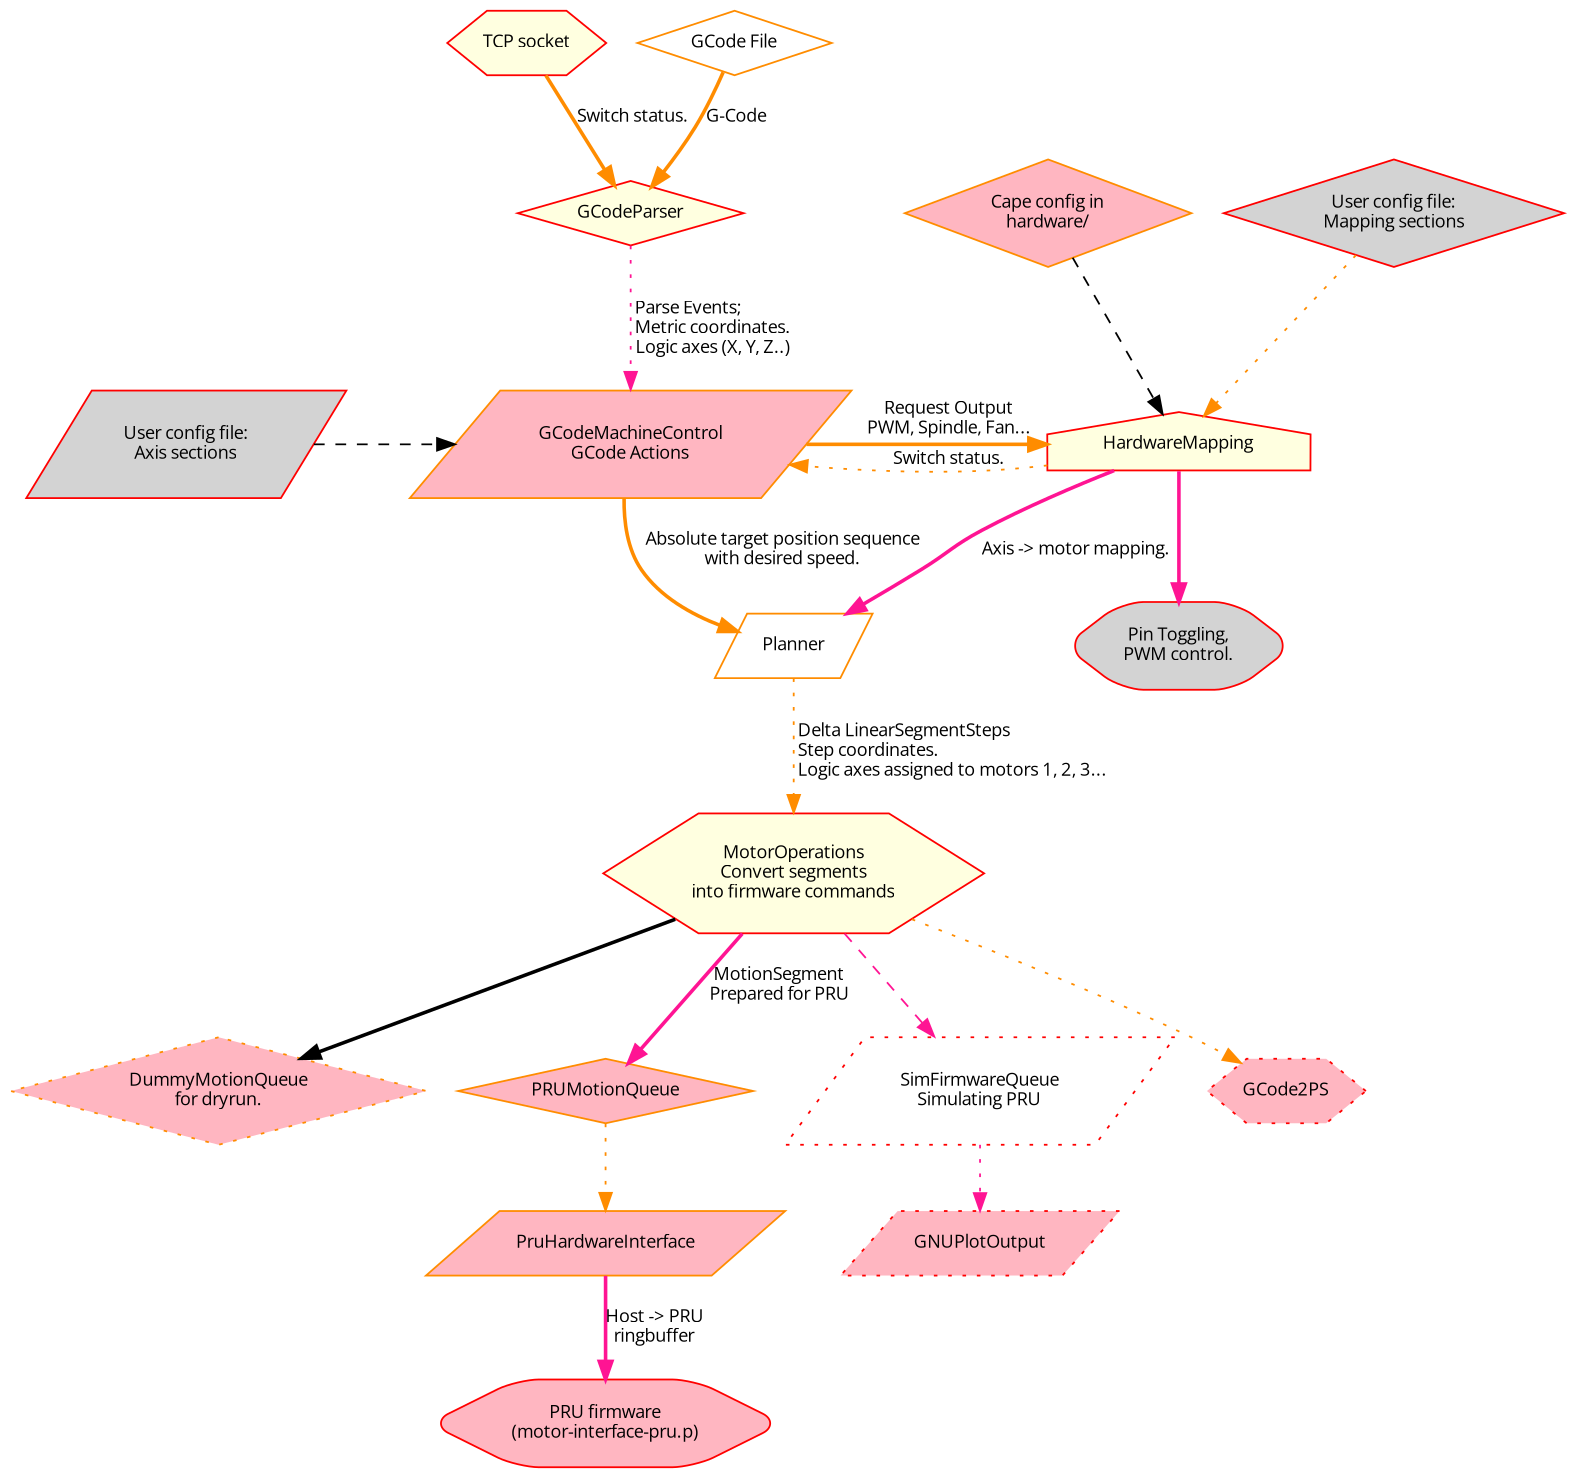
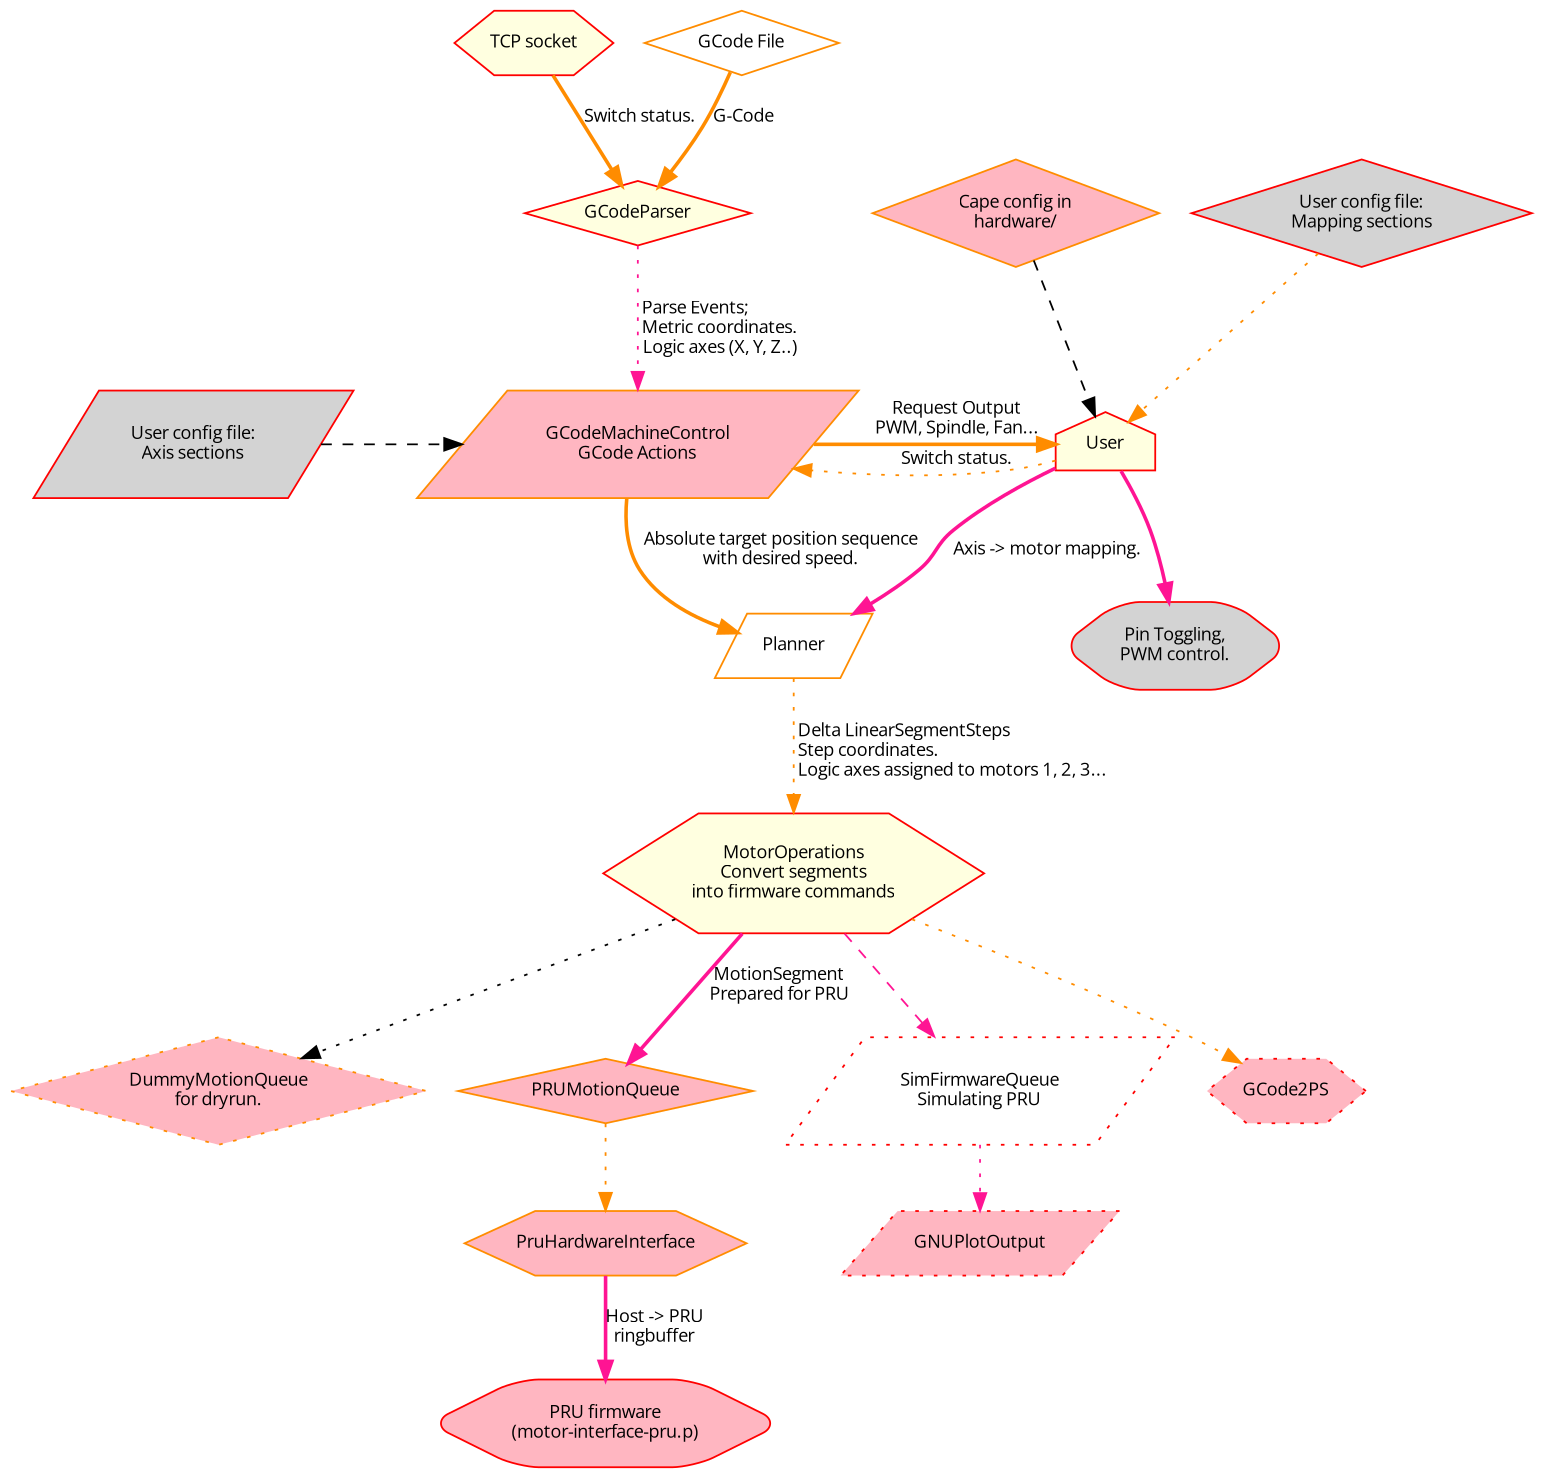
  digraph {
    fontname="Open Sans"
    node [color=red fillcolor=lightpink fontname="Open Sans" fontsize=10 shape=hexagon style=filled]
    edge [color=darkorange fontname="Open Sans" fontsize=10 style=bold]
    n1 [fillcolor=lightyellow label="TCP socket"]
    GCodeParser [fillcolor=lightyellow shape=diamond]
    n3 [color=darkorange label="GCodeMachineControl\nGCode Actions" shape=parallelogram]
-   HardwareMapping [fillcolor=lightyellow shape=house]
+   HardwareMapping [fillcolor=lightyellow shape=house label=User]
    Planner [color=darkorange fillcolor=white shape=parallelogram]
    n6 [fillcolor=lightyellow label="MotorOperations\nConvert segments\ninto firmware commands"]
    n7 [color=darkorange label="DummyMotionQueue\nfor dryrun." shape=diamond style="dotted,filled"]
    PRUMotionQueue [color=darkorange shape=diamond]
    n9 [fillcolor=white label="SimFirmwareQueue\nSimulating PRU" shape=parallelogram style="dotted,filled"]
    GCode2PS [style="dotted,filled"]
-   PruHardwareInterface [color=darkorange shape=parallelogram]
+   PruHardwareInterface [color=darkorange]
    n12 [color=darkorange fillcolor=white label="GCode File" shape=diamond]
    n13 [color=darkorange label="Cape config in\nhardware/" shape=diamond]
    n14 [fillcolor=lightgrey label="User config file:\nMapping sections" shape=diamond]
    n15 [fillcolor=lightgrey label="User config file:\nAxis sections" shape=parallelogram]
    GNUPlotOutput [shape=parallelogram style="dotted,filled"]
    n17 [fillcolor=lightgrey label="Pin Toggling,\nPWM control." style="rounded,filled"]
    n18 [label="PRU firmware\n(motor-interface-pru.p)" style="rounded,filled"]
    subgraph sub_1 {
      n1
    }
    subgraph sub_2 {
      GCodeParser
      n3
      HardwareMapping
      Planner
      n6
      n7
      PRUMotionQueue
      n9
      GCode2PS
      PruHardwareInterface
    }
    subgraph sub_3 {
      n12
      n13
      n14
      n15
    }
    subgraph sub_4 {
      GNUPlotOutput
      n17
      n18
    }
    subgraph sub_5 {
      rank=same
      n3
      HardwareMapping
    }
    subgraph sub_6 {
      rank=same
      n3
      n15
    }
    n1 -> GCodeParser [label="Switch status."]
    GCodeParser -> n3 [color=deeppink label=" Parse Events;\l Metric coordinates.\l Logic axes (X, Y, Z..)" style=dotted]
    n3 -> HardwareMapping [label="Request Output\nPWM, Spindle, Fan..." rank=0]
    n3 -> Planner [label=" Absolute target position sequence\l with desired speed."]
    HardwareMapping -> n3 [label="Switch status." style=dotted]
    HardwareMapping -> Planner [color=deeppink label="Axis -> motor mapping."]
    HardwareMapping -> n17 [color=deeppink]
    Planner -> n6 [label=" Delta LinearSegmentSteps\l Step coordinates.\l Logic axes assigned to motors 1, 2, 3..." style=dotted]
-   n6 -> n7 [color=black]
+   n6 -> n7 [color=black style=dotted]
    n6 -> PRUMotionQueue [color=deeppink label=" MotionSegment\lPrepared for PRU"]
    n6 -> n9 [color=deeppink style=dashed]
    n6 -> GCode2PS [style=dotted]
    PRUMotionQueue -> PruHardwareInterface [style=dotted]
    n9 -> GNUPlotOutput [color=deeppink style=dotted]
    PruHardwareInterface -> n18 [color=deeppink label="Host -> PRU\lringbuffer"]
    n12 -> GCodeParser [label="G-Code"]
    n13 -> HardwareMapping [color=black style=dashed]
    n14 -> HardwareMapping [style=dotted]
    n15 -> n3 [color=black style=dashed]
  }
